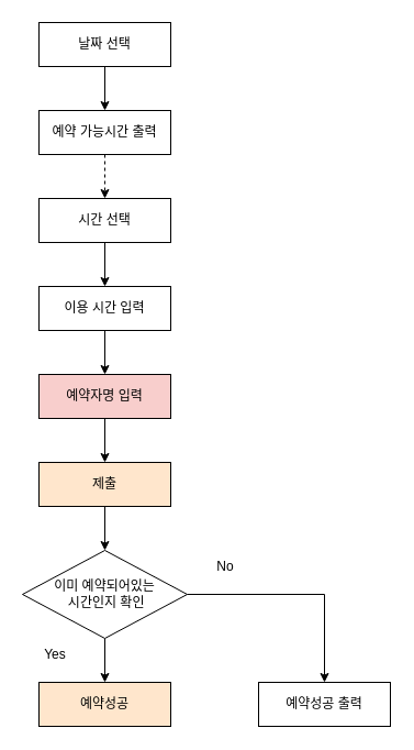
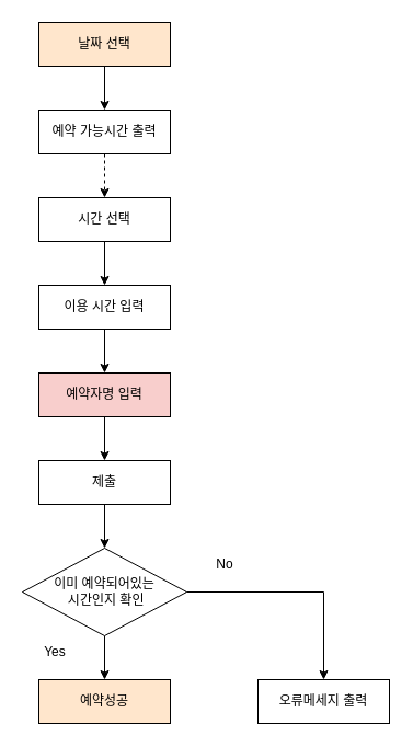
  <mxCell id="0" />
  <mxCell id="1" parent="0" />
  <mxCell id="2" style="edgeStyle=orthogonalEdgeStyle;rounded=0;orthogonalLoop=1;jettySize=auto;html=1;" edge="1" parent="1" source="3" target="5"><mxGeometry relative="1" as="geometry" /></mxCell>
- <mxCell id="3" value="날짜 선택" style="rounded=0;whiteSpace=wrap;html=1;" vertex="1" parent="1"><mxGeometry x="35" y="20" width="120" height="40" as="geometry" /></mxCell>
+ <mxCell id="3" value="날짜 선택" style="rounded=0;whiteSpace=wrap;html=1;fillColor=#ffe6cc;" vertex="1" parent="1"><mxGeometry x="35" y="20" width="120" height="40" as="geometry" /></mxCell>
  <mxCell id="4" style="edgeStyle=orthogonalEdgeStyle;rounded=0;orthogonalLoop=1;jettySize=auto;html=1;entryX=0.5;entryY=0;entryDx=0;entryDy=0;dashed=1;" edge="1" parent="1" source="5" target="7"><mxGeometry relative="1" as="geometry" /></mxCell>
  <mxCell id="5" value="예약 가능시간 출력" style="rounded=0;whiteSpace=wrap;html=1;" vertex="1" parent="1"><mxGeometry x="35" y="100" width="120" height="40" as="geometry" /></mxCell>
  <mxCell id="6" style="edgeStyle=orthogonalEdgeStyle;rounded=0;orthogonalLoop=1;jettySize=auto;html=1;entryX=0.5;entryY=0;entryDx=0;entryDy=0;" edge="1" parent="1" source="7" target="9"><mxGeometry relative="1" as="geometry" /></mxCell>
  <mxCell id="7" value="시간 선택" style="rounded=0;whiteSpace=wrap;html=1;" vertex="1" parent="1"><mxGeometry x="35" y="180" width="120" height="40" as="geometry" /></mxCell>
  <mxCell id="8" style="edgeStyle=orthogonalEdgeStyle;rounded=0;orthogonalLoop=1;jettySize=auto;html=1;entryX=0.5;entryY=0;entryDx=0;entryDy=0;" edge="1" parent="1" source="9" target="11"><mxGeometry relative="1" as="geometry" /></mxCell>
  <mxCell id="9" value="이용 시간 입력" style="rounded=0;whiteSpace=wrap;html=1;" vertex="1" parent="1"><mxGeometry x="35" y="260" width="120" height="40" as="geometry" /></mxCell>
  <mxCell id="10" style="edgeStyle=orthogonalEdgeStyle;rounded=0;orthogonalLoop=1;jettySize=auto;html=1;entryX=0.5;entryY=0;entryDx=0;entryDy=0;" edge="1" parent="1" source="11" target="13"><mxGeometry relative="1" as="geometry" /></mxCell>
  <mxCell id="11" value="예약자명 입력" style="rounded=0;whiteSpace=wrap;html=1;fillColor=#f8cecc;" vertex="1" parent="1"><mxGeometry x="35" y="340" width="120" height="40" as="geometry" /></mxCell>
  <mxCell id="12" style="edgeStyle=orthogonalEdgeStyle;rounded=0;orthogonalLoop=1;jettySize=auto;html=1;entryX=0.5;entryY=0;entryDx=0;entryDy=0;" edge="1" parent="1" source="13" target="17"><mxGeometry relative="1" as="geometry" /></mxCell>
- <mxCell id="13" value="제출" style="rounded=0;whiteSpace=wrap;html=1;fillColor=#ffe6cc;" vertex="1" parent="1"><mxGeometry x="35" y="420" width="120" height="40" as="geometry" /></mxCell>
+ <mxCell id="13" value="제출" style="rounded=0;whiteSpace=wrap;html=1;" vertex="1" parent="1"><mxGeometry x="35" y="420" width="120" height="40" as="geometry" /></mxCell>
  <mxCell id="14" value="예약성공" style="rounded=0;whiteSpace=wrap;html=1;fillColor=#ffe6cc;" vertex="1" parent="1"><mxGeometry x="35" y="620" width="120" height="40" as="geometry" /></mxCell>
  <mxCell id="15" style="edgeStyle=orthogonalEdgeStyle;rounded=0;orthogonalLoop=1;jettySize=auto;html=1;entryX=0.5;entryY=0;entryDx=0;entryDy=0;" edge="1" parent="1" source="17" target="14"><mxGeometry relative="1" as="geometry" /></mxCell>
  <mxCell id="16" style="edgeStyle=orthogonalEdgeStyle;rounded=0;orthogonalLoop=1;jettySize=auto;html=1;entryX=0.5;entryY=0;entryDx=0;entryDy=0;" edge="1" parent="1" source="17" target="19"><mxGeometry relative="1" as="geometry" /></mxCell>
  <mxCell id="17" value="이미 예약되어있는&lt;br&gt;&amp;nbsp;시간인지 확인" style="rhombus;whiteSpace=wrap;html=1;" vertex="1" parent="1"><mxGeometry x="20" y="500" width="150" height="80" as="geometry" /></mxCell>
  <mxCell id="18" value="Yes" style="text;html=1;strokeColor=none;fillColor=none;align=center;verticalAlign=middle;whiteSpace=wrap;rounded=0;" vertex="1" parent="1"><mxGeometry x="20" y="580" width="60" height="30" as="geometry" /></mxCell>
- <mxCell id="19" value="예약성공 출력" style="rounded=0;whiteSpace=wrap;html=1;" vertex="1" parent="1"><mxGeometry x="235" y="620" width="120" height="40" as="geometry" /></mxCell>
+ <mxCell id="19" value="오류메세지 출력" style="rounded=0;whiteSpace=wrap;html=1;" vertex="1" parent="1"><mxGeometry x="235" y="620" width="120" height="40" as="geometry" /></mxCell>
  <mxCell id="20" value="No" style="text;html=1;strokeColor=none;fillColor=none;align=center;verticalAlign=middle;whiteSpace=wrap;rounded=0;" vertex="1" parent="1"><mxGeometry x="175" y="500" width="60" height="30" as="geometry" /></mxCell>
